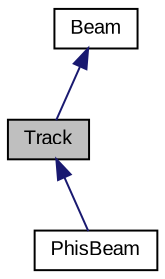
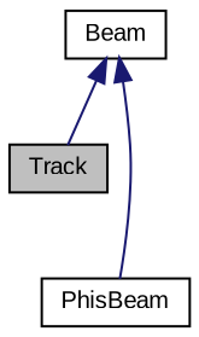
  digraph {
    fontname="Liberation Sans"
    node [color=black fillcolor=white fontname="Liberation Sans" fontsize=10 shape=record style=filled]
    edge [color=midnightblue dir=back fontname="Liberation Sans" fontsize=10 labelfontname=Helvetica labelfontsize=10 style=solid]
    n1 [fillcolor=grey75 fontcolor=black height=0.2 label=Track width=0.4]
    n2 [height=0.2 label=Beam width=0.4]
    n3 [height=0.2 label=PhisBeam width=0.4]
    n2 -> n1
-   n1 -> n3
+   n2 -> n3
  }
